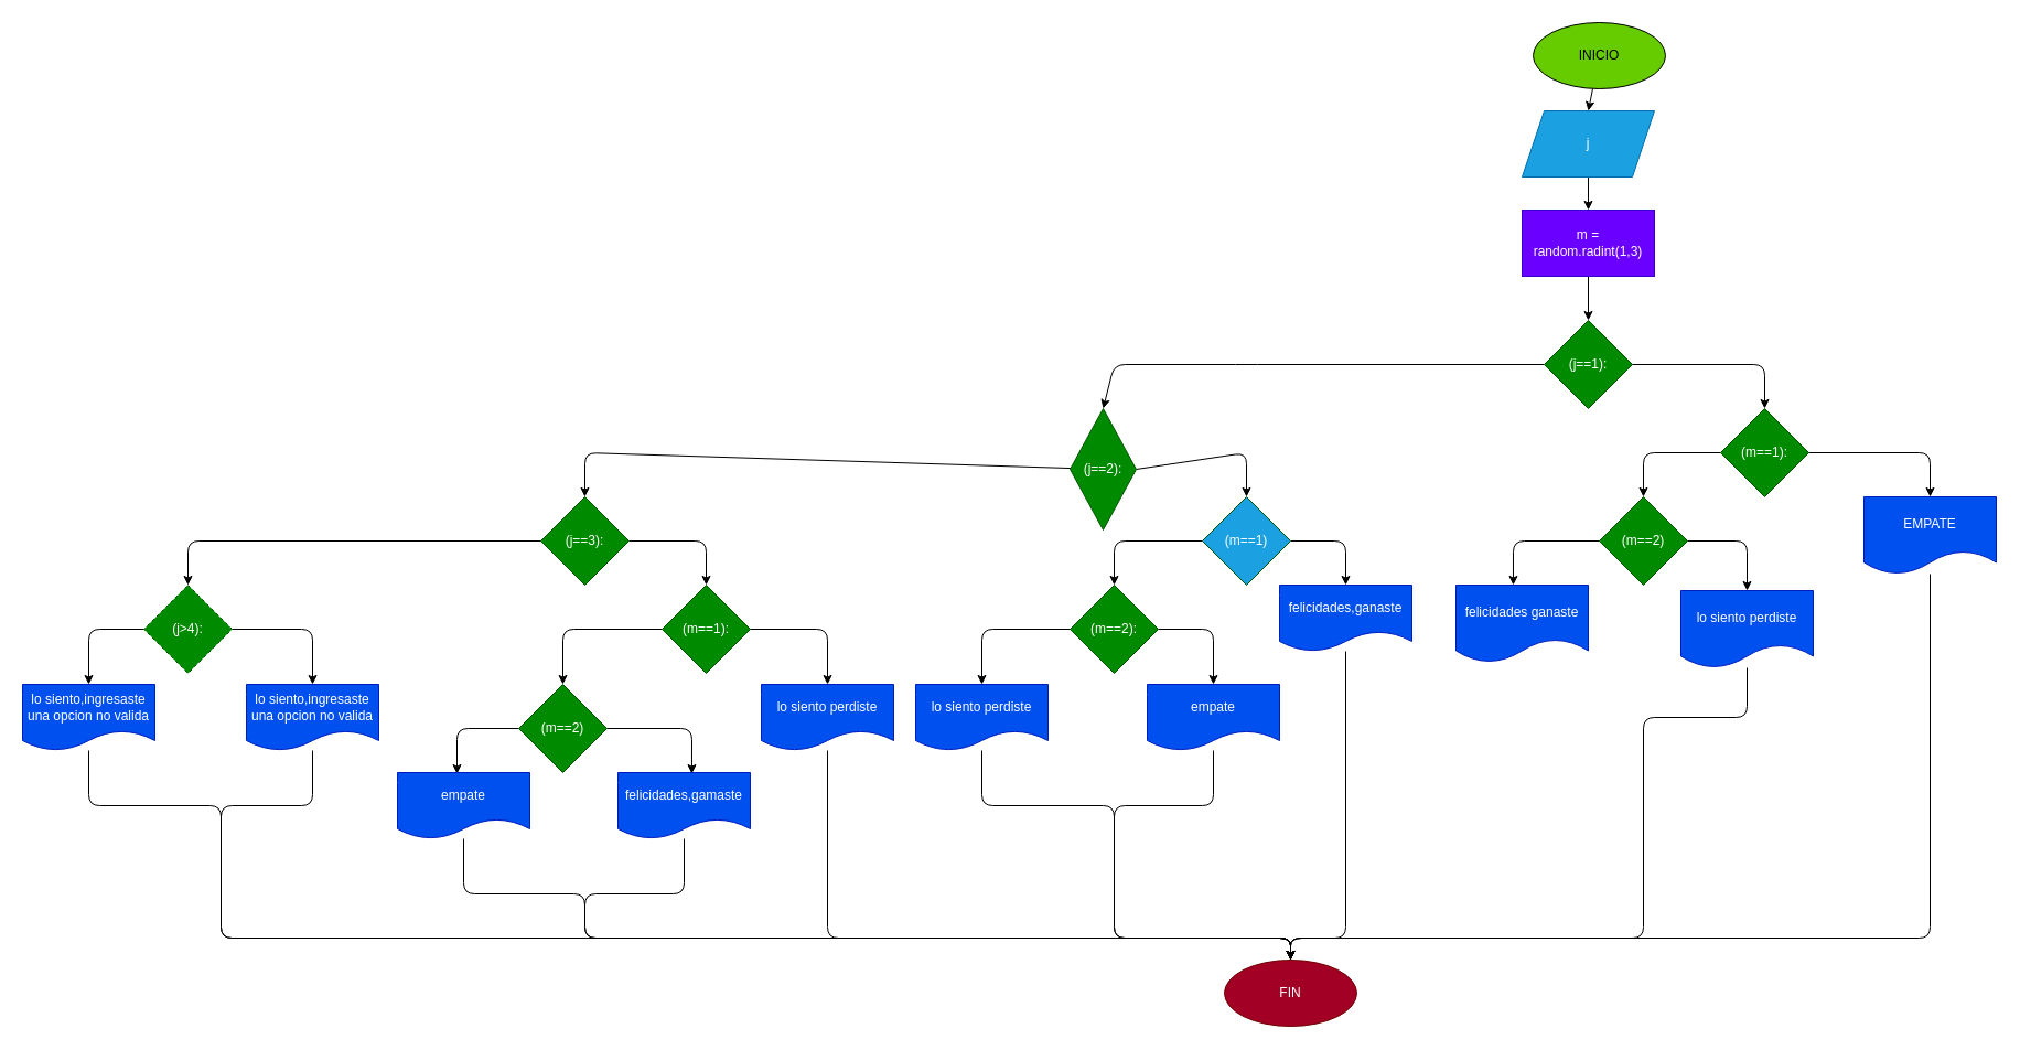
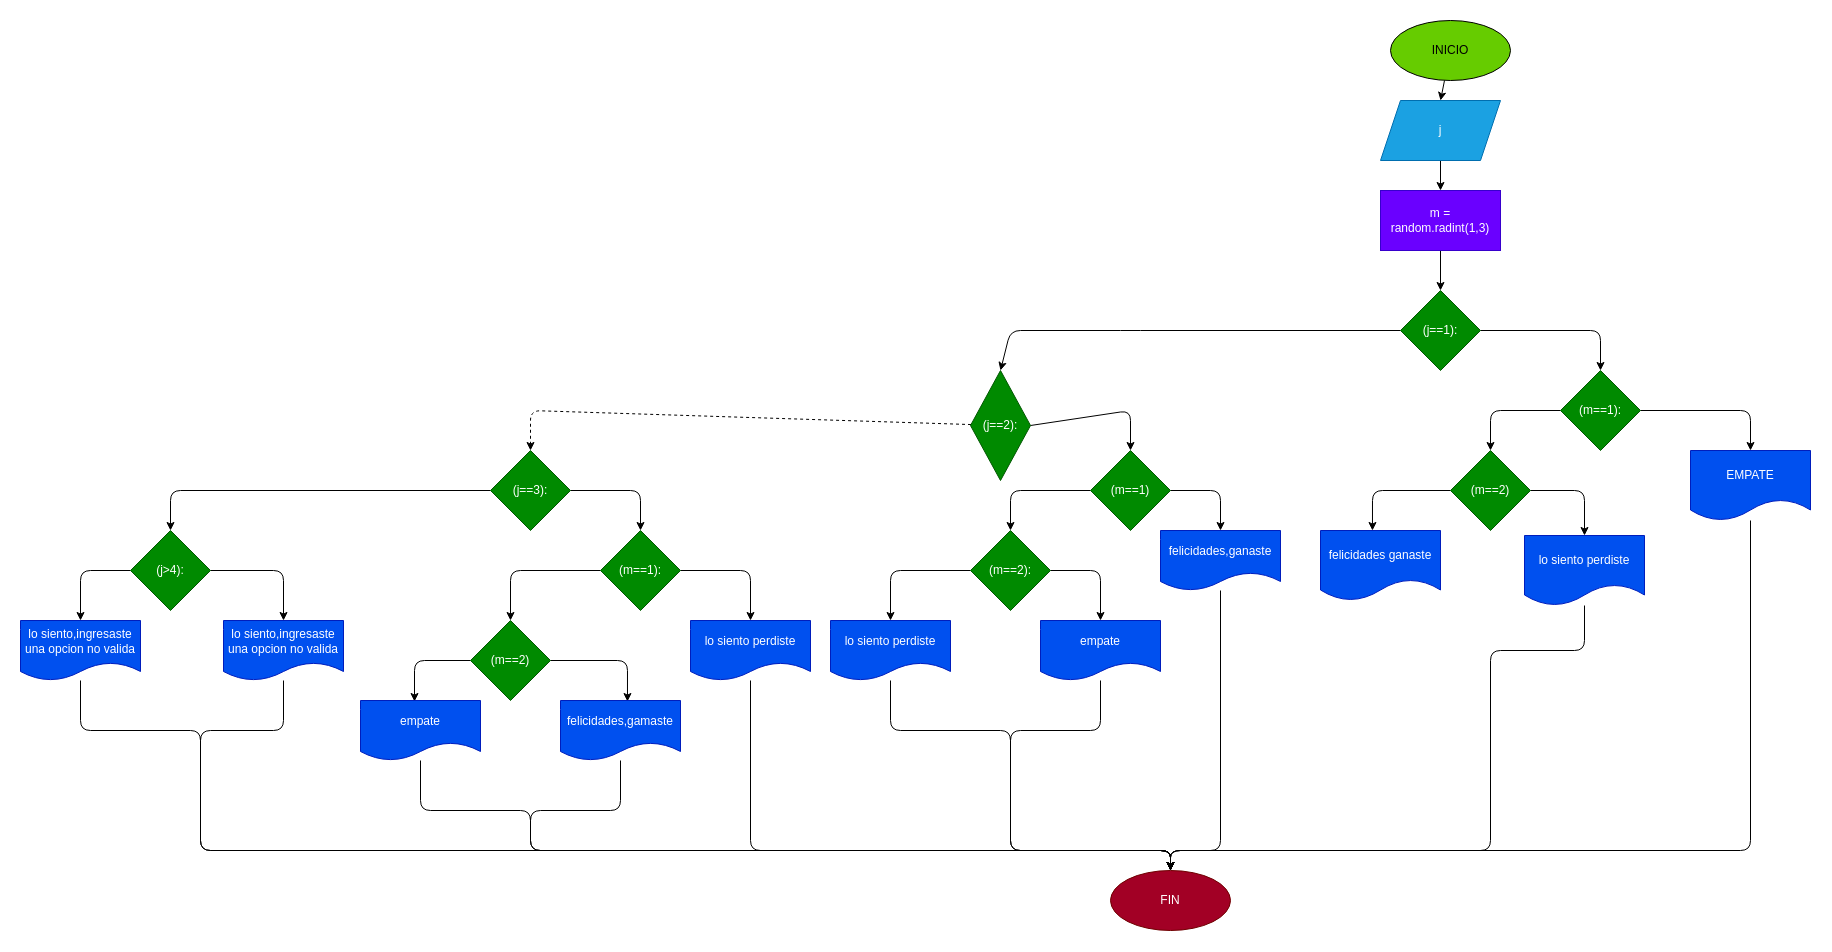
  <mxCell id="0" />
  <mxCell id="1" parent="0" />
  <mxCell id="2" style="edgeStyle=none;html=1;entryX=0.5;entryY=0;entryDx=0;entryDy=0;" parent="1" source="3" target="5" edge="1"><mxGeometry relative="1" as="geometry" /></mxCell>
  <mxCell id="3" value="INICIO" style="ellipse;whiteSpace=wrap;html=1;fillColor=#66CC00;" parent="1" vertex="1"><mxGeometry x="1390" y="20" width="120" height="60" as="geometry" /></mxCell>
  <mxCell id="4" value="" style="edgeStyle=none;html=1;" parent="1" source="5" edge="1"><mxGeometry relative="1" as="geometry"><mxPoint x="1440" y="190" as="targetPoint" /></mxGeometry></mxCell>
  <mxCell id="5" value="j" style="shape=parallelogram;perimeter=parallelogramPerimeter;whiteSpace=wrap;html=1;fixedSize=1;fillColor=#1ba1e2;fontColor=#ffffff;strokeColor=#006EAF;" parent="1" vertex="1"><mxGeometry x="1380" y="100" width="120" height="60" as="geometry" /></mxCell>
  <mxCell id="6" value="" style="edgeStyle=none;html=1;" parent="1" source="7" target="10" edge="1"><mxGeometry relative="1" as="geometry" /></mxCell>
  <mxCell id="7" value="m =&lt;br&gt;random.radint(1,3)" style="rounded=0;whiteSpace=wrap;html=1;fillColor=#6a00ff;fontColor=#ffffff;strokeColor=#3700CC;" parent="1" vertex="1"><mxGeometry x="1380" y="190" width="120" height="60" as="geometry" /></mxCell>
  <mxCell id="8" style="edgeStyle=none;html=1;exitX=0.5;exitY=0;exitDx=0;exitDy=0;entryX=0.5;entryY=0;entryDx=0;entryDy=0;" parent="1" source="10" target="13" edge="1"><mxGeometry relative="1" as="geometry"><Array as="points"><mxPoint x="1600" y="330" /></Array></mxGeometry></mxCell>
  <mxCell id="9" style="edgeStyle=none;html=1;entryX=0.5;entryY=0;entryDx=0;entryDy=0;" parent="1" source="10" target="24" edge="1"><mxGeometry relative="1" as="geometry"><Array as="points"><mxPoint x="1130" y="330" /><mxPoint x="1010" y="330" /></Array></mxGeometry></mxCell>
  <mxCell id="10" value="(j==1):" style="rhombus;whiteSpace=wrap;html=1;fillColor=#008a00;direction=south;fontColor=#ffffff;strokeColor=#005700;" parent="1" vertex="1"><mxGeometry x="1400" y="290" width="80" height="80" as="geometry" /></mxCell>
  <mxCell id="11" style="edgeStyle=none;html=1;exitX=1;exitY=0.5;exitDx=0;exitDy=0;entryX=0.5;entryY=0;entryDx=0;entryDy=0;" parent="1" source="13" target="15" edge="1"><mxGeometry relative="1" as="geometry"><Array as="points"><mxPoint x="1750" y="410" /></Array></mxGeometry></mxCell>
  <mxCell id="12" style="edgeStyle=none;html=1;entryX=0.5;entryY=0;entryDx=0;entryDy=0;" parent="1" source="13" target="18" edge="1"><mxGeometry relative="1" as="geometry"><Array as="points"><mxPoint x="1490" y="410" /></Array></mxGeometry></mxCell>
  <mxCell id="13" value="(m==1):" style="rhombus;whiteSpace=wrap;html=1;fillColor=#008a00;fontColor=#ffffff;strokeColor=#005700;" parent="1" vertex="1"><mxGeometry x="1560" y="370" width="80" height="80" as="geometry" /></mxCell>
  <mxCell id="14" style="edgeStyle=none;html=1;entryX=0.5;entryY=0;entryDx=0;entryDy=0;" parent="1" source="15" target="59" edge="1"><mxGeometry relative="1" as="geometry"><Array as="points"><mxPoint x="1750" y="850" /><mxPoint y="850" x="1170" /></Array></mxGeometry></mxCell>
  <mxCell id="15" value="EMPATE" style="shape=document;whiteSpace=wrap;html=1;boundedLbl=1;fillColor=#0050ef;fontColor=#ffffff;strokeColor=#001DBC;" parent="1" vertex="1"><mxGeometry x="1690" y="450" width="120" height="70" as="geometry" /></mxCell>
  <mxCell id="16" style="edgeStyle=none;html=1;entryX=0.433;entryY=0;entryDx=0;entryDy=0;entryPerimeter=0;" parent="1" source="18" target="19" edge="1"><mxGeometry relative="1" as="geometry"><Array as="points"><mxPoint x="1372" y="490" /></Array></mxGeometry></mxCell>
  <mxCell id="17" style="edgeStyle=none;html=1;exitX=1;exitY=0.5;exitDx=0;exitDy=0;entryX=0.5;entryY=0;entryDx=0;entryDy=0;" parent="1" source="18" target="21" edge="1"><mxGeometry relative="1" as="geometry"><Array as="points"><mxPoint x="1584" y="490" /></Array></mxGeometry></mxCell>
  <mxCell id="18" value="(m==2)" style="rhombus;whiteSpace=wrap;html=1;fillColor=#008a00;fontColor=#ffffff;strokeColor=#005700;" parent="1" vertex="1"><mxGeometry x="1450" y="450" width="80" height="80" as="geometry" /></mxCell>
  <mxCell id="19" value="felicidades ganaste" style="shape=document;whiteSpace=wrap;html=1;boundedLbl=1;fillColor=#0050ef;fontColor=#ffffff;strokeColor=#001DBC;" parent="1" vertex="1"><mxGeometry x="1320" y="530" width="120" height="70" as="geometry" /></mxCell>
  <mxCell id="20" style="edgeStyle=none;html=1;" parent="1" source="21" edge="1"><mxGeometry relative="1" as="geometry"><mxPoint y="870" as="targetPoint" x="1170" /><Array as="points"><mxPoint x="1584" y="650" /><mxPoint x="1490" y="650" /><mxPoint x="1490" y="850" /><mxPoint y="850" x="1170" /></Array></mxGeometry></mxCell>
  <mxCell id="21" value="lo siento perdiste" style="shape=document;whiteSpace=wrap;html=1;boundedLbl=1;fillColor=#0050ef;fontColor=#ffffff;strokeColor=#001DBC;" parent="1" vertex="1"><mxGeometry x="1524" y="535" width="120" height="70" as="geometry" /></mxCell>
  <mxCell id="22" style="edgeStyle=none;html=1;exitX=1;exitY=0.5;exitDx=0;exitDy=0;entryX=0.5;entryY=0;entryDx=0;entryDy=0;" parent="1" source="24" target="27" edge="1"><mxGeometry relative="1" as="geometry"><Array as="points"><mxPoint x="1130" y="410" /></Array></mxGeometry></mxCell>
- <mxCell id="23" style="edgeStyle=none;html=1;entryX=0.5;entryY=0;entryDx=0;entryDy=0;" parent="1" source="24" target="39" edge="1"><mxGeometry relative="1" as="geometry"><Array as="points"><mxPoint x="530" y="410" /></Array></mxGeometry></mxCell>
+ <mxCell id="23" style="edgeStyle=none;html=1;entryX=0.5;entryY=0;entryDx=0;entryDy=0;dashed=1;" parent="1" source="24" target="39" edge="1"><mxGeometry relative="1" as="geometry"><Array as="points"><mxPoint x="530" y="410" /></Array></mxGeometry></mxCell>
  <mxCell id="24" value="(j==2):" style="rhombus;whiteSpace=wrap;html=1;fillColor=#008a00;fontColor=#ffffff;strokeColor=#005700;" parent="1" vertex="1"><mxGeometry x="970" y="370" width="60" height="110" as="geometry" /></mxCell>
  <mxCell id="25" style="edgeStyle=none;html=1;exitX=1;exitY=0.5;exitDx=0;exitDy=0;entryX=0.5;entryY=0;entryDx=0;entryDy=0;" parent="1" source="27" target="29" edge="1"><mxGeometry relative="1" as="geometry"><Array as="points"><mxPoint x="1220" y="490" /></Array></mxGeometry></mxCell>
  <mxCell id="26" style="edgeStyle=none;html=1;entryX=0.5;entryY=0;entryDx=0;entryDy=0;" parent="1" source="27" target="32" edge="1"><mxGeometry relative="1" as="geometry"><Array as="points"><mxPoint x="1010" y="490" /></Array></mxGeometry></mxCell>
- <mxCell id="27" value="(m==1)" style="rhombus;whiteSpace=wrap;html=1;fillColor=#1ba1e2;fontColor=#ffffff;strokeColor=#005700;" parent="1" vertex="1"><mxGeometry x="1090" y="450" width="80" height="80" as="geometry" /></mxCell>
+ <mxCell id="27" value="(m==1)" style="rhombus;whiteSpace=wrap;html=1;fillColor=#008a00;fontColor=#ffffff;strokeColor=#005700;" parent="1" vertex="1"><mxGeometry x="1090" y="450" width="80" height="80" as="geometry" /></mxCell>
  <mxCell id="28" style="edgeStyle=none;html=1;entryX=0.5;entryY=0;entryDx=0;entryDy=0;" parent="1" source="29" target="59" edge="1"><mxGeometry relative="1" as="geometry"><Array as="points"><mxPoint x="1220" y="850" /><mxPoint y="850" x="1170" /></Array></mxGeometry></mxCell>
  <mxCell id="29" value="felicidades,ganaste" style="shape=document;whiteSpace=wrap;html=1;boundedLbl=1;fillColor=#0050ef;fontColor=#ffffff;strokeColor=#001DBC;" parent="1" vertex="1"><mxGeometry x="1160" y="530" width="120" height="60" as="geometry" /></mxCell>
  <mxCell id="30" style="edgeStyle=none;html=1;entryX=0.5;entryY=0;entryDx=0;entryDy=0;" parent="1" source="32" target="36" edge="1"><mxGeometry relative="1" as="geometry"><Array as="points"><mxPoint x="890" y="570" /></Array></mxGeometry></mxCell>
  <mxCell id="31" style="edgeStyle=none;html=1;exitX=1;exitY=0.5;exitDx=0;exitDy=0;entryX=0.5;entryY=0;entryDx=0;entryDy=0;" parent="1" source="32" target="34" edge="1"><mxGeometry relative="1" as="geometry"><Array as="points"><mxPoint x="1100" y="570" /></Array></mxGeometry></mxCell>
  <mxCell id="32" value="(m==2):" style="rhombus;whiteSpace=wrap;html=1;fillColor=#008a00;fontColor=#ffffff;strokeColor=#005700;" parent="1" vertex="1"><mxGeometry x="970" y="530" width="80" height="80" as="geometry" /></mxCell>
  <mxCell id="33" style="edgeStyle=none;html=1;entryX=0.5;entryY=0;entryDx=0;entryDy=0;" parent="1" source="34" target="59" edge="1"><mxGeometry relative="1" as="geometry"><Array as="points"><mxPoint x="1100" y="730" /><mxPoint x="1010" y="730" /><mxPoint x="1010" y="850" /><mxPoint y="850" x="1170" /></Array></mxGeometry></mxCell>
  <mxCell id="34" value="empate" style="shape=document;whiteSpace=wrap;html=1;boundedLbl=1;fillColor=#0050ef;fontColor=#ffffff;strokeColor=#001DBC;" parent="1" vertex="1"><mxGeometry x="1040" y="620" width="120" height="60" as="geometry" /></mxCell>
  <mxCell id="35" style="edgeStyle=none;html=1;entryX=0.5;entryY=0;entryDx=0;entryDy=0;" parent="1" source="36" target="59" edge="1"><mxGeometry relative="1" as="geometry"><Array as="points"><mxPoint x="890" y="730" /><mxPoint x="1010" y="730" /><mxPoint x="1010" y="850" /><mxPoint y="850" x="1170" /></Array></mxGeometry></mxCell>
  <mxCell id="36" value="lo siento perdiste" style="shape=document;whiteSpace=wrap;html=1;boundedLbl=1;fillColor=#0050ef;fontColor=#ffffff;strokeColor=#001DBC;" parent="1" vertex="1"><mxGeometry x="830" y="620" width="120" height="60" as="geometry" /></mxCell>
  <mxCell id="37" style="edgeStyle=none;html=1;exitX=1;exitY=0.5;exitDx=0;exitDy=0;entryX=0.5;entryY=0;entryDx=0;entryDy=0;" parent="1" source="39" target="42" edge="1"><mxGeometry relative="1" as="geometry"><Array as="points"><mxPoint x="640" y="490" /></Array></mxGeometry></mxCell>
  <mxCell id="38" style="edgeStyle=none;html=1;entryX=0.5;entryY=0;entryDx=0;entryDy=0;" parent="1" source="39" target="54" edge="1"><mxGeometry relative="1" as="geometry"><Array as="points"><mxPoint x="170" y="490" /></Array></mxGeometry></mxCell>
  <mxCell id="39" value="(j==3):" style="rhombus;whiteSpace=wrap;html=1;fillColor=#008a00;fontColor=#ffffff;strokeColor=#005700;" parent="1" vertex="1"><mxGeometry x="490" y="450" width="80" height="80" as="geometry" /></mxCell>
  <mxCell id="40" style="edgeStyle=none;html=1;exitX=1;exitY=0.5;exitDx=0;exitDy=0;entryX=0.5;entryY=0;entryDx=0;entryDy=0;" parent="1" source="42" target="44" edge="1"><mxGeometry relative="1" as="geometry"><Array as="points"><mxPoint x="750" y="570" /></Array></mxGeometry></mxCell>
  <mxCell id="41" style="edgeStyle=none;html=1;entryX=0.5;entryY=0;entryDx=0;entryDy=0;" parent="1" source="42" target="47" edge="1"><mxGeometry relative="1" as="geometry"><Array as="points"><mxPoint x="510" y="570" /></Array></mxGeometry></mxCell>
  <mxCell id="42" value="(m==1):" style="rhombus;whiteSpace=wrap;html=1;fillColor=#008a00;fontColor=#ffffff;strokeColor=#005700;" parent="1" vertex="1"><mxGeometry x="600" y="530" width="80" height="80" as="geometry" /></mxCell>
  <mxCell id="43" style="edgeStyle=none;html=1;entryX=0.5;entryY=0;entryDx=0;entryDy=0;" parent="1" source="44" target="59" edge="1"><mxGeometry relative="1" as="geometry"><Array as="points"><mxPoint x="750" y="850" /><mxPoint y="850" x="1170" /></Array></mxGeometry></mxCell>
  <mxCell id="44" value="lo siento perdiste" style="shape=document;whiteSpace=wrap;html=1;boundedLbl=1;fillColor=#0050ef;fontColor=#ffffff;strokeColor=#001DBC;" parent="1" vertex="1"><mxGeometry x="690" y="620" width="120" height="60" as="geometry" /></mxCell>
  <mxCell id="45" style="edgeStyle=none;html=1;exitX=0;exitY=0.5;exitDx=0;exitDy=0;entryX=0.45;entryY=0.017;entryDx=0;entryDy=0;entryPerimeter=0;" parent="1" source="47" target="51" edge="1"><mxGeometry relative="1" as="geometry"><Array as="points"><mxPoint x="414" y="660" /></Array></mxGeometry></mxCell>
  <mxCell id="46" style="edgeStyle=none;html=1;exitX=1;exitY=0.5;exitDx=0;exitDy=0;entryX=0.558;entryY=0.017;entryDx=0;entryDy=0;entryPerimeter=0;" parent="1" source="47" target="49" edge="1"><mxGeometry relative="1" as="geometry"><Array as="points"><mxPoint x="627" y="660" /></Array></mxGeometry></mxCell>
  <mxCell id="47" value="(m==2)" style="rhombus;whiteSpace=wrap;html=1;fillColor=#008a00;fontColor=#ffffff;strokeColor=#005700;" parent="1" vertex="1"><mxGeometry x="470" y="620" width="80" height="80" as="geometry" /></mxCell>
  <mxCell id="48" style="edgeStyle=none;html=1;" parent="1" source="49" edge="1"><mxGeometry relative="1" as="geometry"><mxPoint y="870" as="targetPoint" x="1170" /><Array as="points"><mxPoint x="620" y="810" /><mxPoint x="530" y="810" /><mxPoint x="530" y="850" /><mxPoint y="850" x="1170" /></Array></mxGeometry></mxCell>
  <mxCell id="49" value="felicidades,gamaste" style="shape=document;whiteSpace=wrap;html=1;boundedLbl=1;fillColor=#0050ef;fontColor=#ffffff;strokeColor=#001DBC;" parent="1" vertex="1"><mxGeometry x="560" y="700" width="120" height="60" as="geometry" /></mxCell>
  <mxCell id="50" style="edgeStyle=none;html=1;entryX=0.5;entryY=0;entryDx=0;entryDy=0;" parent="1" source="51" target="59" edge="1"><mxGeometry relative="1" as="geometry"><Array as="points"><mxPoint x="420" y="810" /><mxPoint x="530" y="810" /><mxPoint x="530" y="850" /><mxPoint y="850" x="1170" /></Array></mxGeometry></mxCell>
  <mxCell id="51" value="empate" style="shape=document;whiteSpace=wrap;html=1;boundedLbl=1;fillColor=#0050ef;fontColor=#ffffff;strokeColor=#001DBC;" parent="1" vertex="1"><mxGeometry x="360" y="700" width="120" height="60" as="geometry" /></mxCell>
  <mxCell id="52" style="edgeStyle=none;html=1;exitX=0;exitY=0.5;exitDx=0;exitDy=0;entryX=0.5;entryY=0;entryDx=0;entryDy=0;" parent="1" source="54" target="58" edge="1"><mxGeometry relative="1" as="geometry"><Array as="points"><mxPoint x="80" y="570" /></Array></mxGeometry></mxCell>
  <mxCell id="53" style="edgeStyle=none;html=1;exitX=1;exitY=0.5;exitDx=0;exitDy=0;entryX=0.5;entryY=0;entryDx=0;entryDy=0;" parent="1" source="54" target="56" edge="1"><mxGeometry relative="1" as="geometry"><Array as="points"><mxPoint x="283" y="570" /></Array></mxGeometry></mxCell>
- <mxCell id="54" value="(j&amp;gt;4):" style="rhombus;whiteSpace=wrap;html=1;fillColor=#008a00;fontColor=#ffffff;strokeColor=#005700;dashed=1;" parent="1" vertex="1"><mxGeometry x="130" y="530" width="80" height="80" as="geometry" /></mxCell>
+ <mxCell id="54" value="(j&amp;gt;4):" style="rhombus;whiteSpace=wrap;html=1;fillColor=#008a00;fontColor=#ffffff;strokeColor=#005700;" parent="1" vertex="1"><mxGeometry x="130" y="530" width="80" height="80" as="geometry" /></mxCell>
  <mxCell id="55" style="edgeStyle=none;html=1;" parent="1" source="56" edge="1"><mxGeometry relative="1" as="geometry"><mxPoint y="870" as="targetPoint" x="1170" /><Array as="points"><mxPoint x="283" y="730" /><mxPoint x="200" y="730" /><mxPoint x="200" y="850" /><mxPoint y="850" x="1170" /></Array></mxGeometry></mxCell>
  <mxCell id="56" value="lo siento,ingresaste una opcion no valida" style="shape=document;whiteSpace=wrap;html=1;boundedLbl=1;fillColor=#0050ef;fontColor=#ffffff;strokeColor=#001DBC;" parent="1" vertex="1"><mxGeometry x="223" y="620" width="120" height="60" as="geometry" /></mxCell>
  <mxCell id="57" style="edgeStyle=none;html=1;entryX=0.5;entryY=0;entryDx=0;entryDy=0;" parent="1" source="58" target="59" edge="1"><mxGeometry relative="1" as="geometry"><Array as="points"><mxPoint x="80" y="730" /><mxPoint x="200" y="730" /><mxPoint x="200" y="850" /><mxPoint y="850" x="1170" /></Array></mxGeometry></mxCell>
  <mxCell id="58" value="lo siento,ingresaste una opcion no valida" style="shape=document;whiteSpace=wrap;html=1;boundedLbl=1;fillColor=#0050ef;fontColor=#ffffff;strokeColor=#001DBC;" parent="1" vertex="1"><mxGeometry x="20" y="620" width="120" height="60" as="geometry" /></mxCell>
  <mxCell id="59" value="FIN" style="ellipse;whiteSpace=wrap;html=1;fillColor=#a20025;fontColor=#ffffff;strokeColor=#6F0000;" parent="1" vertex="1"><mxGeometry x="1110" y="870" width="120" height="60" as="geometry" /></mxCell>
